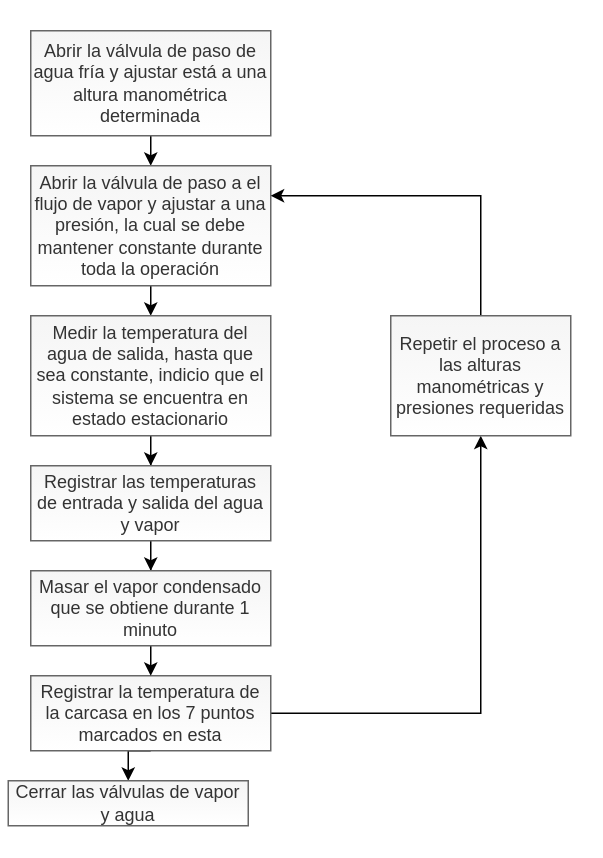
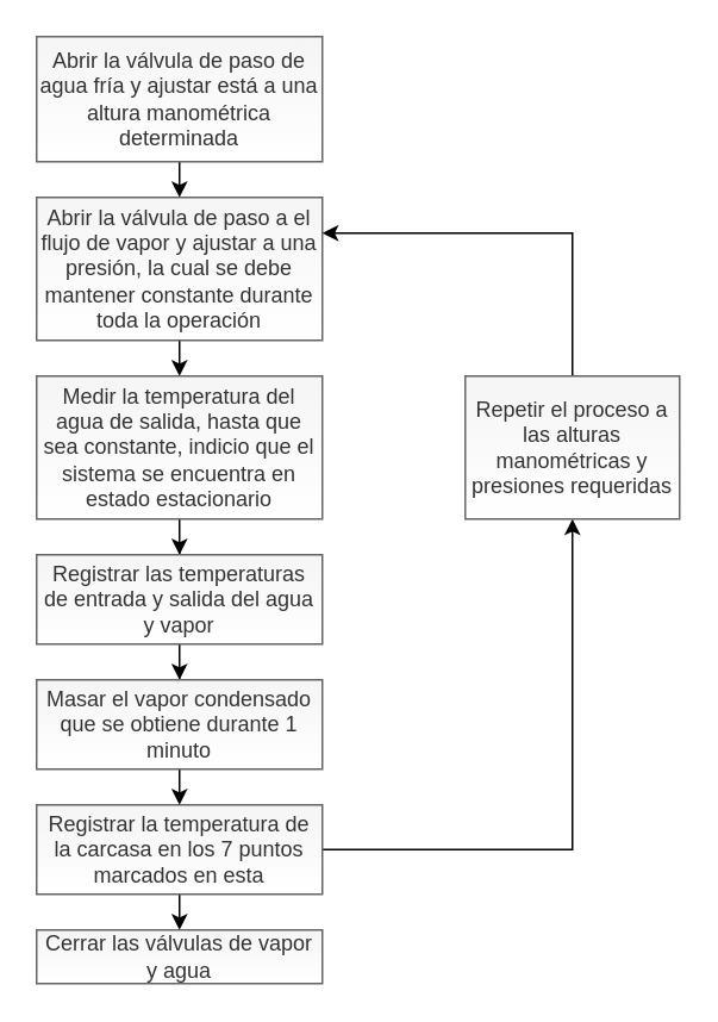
  <mxCell id="0" />
  <mxCell id="1" parent="0" />
  <mxCell id="2" style="edgeStyle=orthogonalEdgeStyle;rounded=0;orthogonalLoop=1;jettySize=auto;html=1;exitX=0.5;exitY=1;exitDx=0;exitDy=0;entryX=0.5;entryY=0;entryDx=0;entryDy=0;" edge="1" parent="1" source="3" target="5"><mxGeometry relative="1" as="geometry" /></mxCell>
  <mxCell id="3" value="&lt;div align=&quot;center&quot;&gt;Abrir la válvula de paso de agua fría y ajustar está a una altura manométrica determinada&lt;/div&gt;" style="rounded=0;whiteSpace=wrap;html=1;fillColor=#f5f5f5;strokeColor=#666666;fontColor=#333333;gradientColor=#ffffff;" vertex="1" parent="1"><mxGeometry x="20" y="20" width="160" height="70" as="geometry" /></mxCell>
  <mxCell id="4" style="edgeStyle=orthogonalEdgeStyle;rounded=0;orthogonalLoop=1;jettySize=auto;html=1;exitX=0.5;exitY=1;exitDx=0;exitDy=0;entryX=0.5;entryY=0;entryDx=0;entryDy=0;" edge="1" parent="1" source="5" target="7"><mxGeometry relative="1" as="geometry" /></mxCell>
  <mxCell id="5" value="&lt;div align=&quot;center&quot;&gt;Abrir la válvula de paso a el flujo de vapor y ajustar a una presión, la cual se debe mantener constante durante toda la operación&lt;/div&gt;" style="rounded=0;whiteSpace=wrap;html=1;fillColor=#f5f5f5;strokeColor=#666666;fontColor=#333333;gradientColor=#ffffff;" vertex="1" parent="1"><mxGeometry x="20" y="110" width="160" height="80" as="geometry" /></mxCell>
  <mxCell id="6" style="edgeStyle=orthogonalEdgeStyle;rounded=0;orthogonalLoop=1;jettySize=auto;html=1;exitX=0.5;exitY=1;exitDx=0;exitDy=0;" edge="1" parent="1" source="7" target="9"><mxGeometry relative="1" as="geometry" /></mxCell>
  <mxCell id="7" value="&lt;div align=&quot;center&quot;&gt;Medir la temperatura del agua de salida, hasta que sea constante, indicio que el sistema se encuentra en estado estacionario&lt;/div&gt;" style="rounded=0;whiteSpace=wrap;html=1;fillColor=#f5f5f5;strokeColor=#666666;fontColor=#333333;gradientColor=#ffffff;" vertex="1" parent="1"><mxGeometry x="20" y="210" width="160" height="80" as="geometry" /></mxCell>
  <mxCell id="8" value="" style="edgeStyle=orthogonalEdgeStyle;rounded=0;orthogonalLoop=1;jettySize=auto;html=1;entryX=0.5;entryY=0;entryDx=0;entryDy=0;" edge="1" parent="1" source="9" target="14"><mxGeometry relative="1" as="geometry" /></mxCell>
  <mxCell id="9" value="Registrar las temperaturas de entrada y salida del agua y vapor " style="rounded=0;whiteSpace=wrap;html=1;fillColor=#f5f5f5;strokeColor=#666666;fontColor=#333333;gradientColor=#ffffff;" vertex="1" parent="1"><mxGeometry x="20" y="310" width="160" height="50" as="geometry" /></mxCell>
  <mxCell id="10" style="edgeStyle=orthogonalEdgeStyle;rounded=0;orthogonalLoop=1;jettySize=auto;html=1;exitX=0.5;exitY=1;exitDx=0;exitDy=0;entryX=0.5;entryY=0;entryDx=0;entryDy=0;" edge="1" parent="1" source="12" target="15"><mxGeometry relative="1" as="geometry" /></mxCell>
  <mxCell id="11" style="edgeStyle=orthogonalEdgeStyle;rounded=0;orthogonalLoop=1;jettySize=auto;html=1;" edge="1" parent="1" source="12" target="17"><mxGeometry relative="1" as="geometry" /></mxCell>
  <mxCell id="12" value="Registrar la temperatura de la carcasa en los 7 puntos marcados en esta" style="rounded=0;whiteSpace=wrap;html=1;fillColor=#f5f5f5;strokeColor=#666666;fontColor=#333333;gradientColor=#ffffff;" vertex="1" parent="1"><mxGeometry x="20" y="450" width="160" height="50" as="geometry" /></mxCell>
  <mxCell id="13" style="edgeStyle=orthogonalEdgeStyle;rounded=0;orthogonalLoop=1;jettySize=auto;html=1;exitX=0.5;exitY=1;exitDx=0;exitDy=0;entryX=0.5;entryY=0;entryDx=0;entryDy=0;" edge="1" parent="1" source="14" target="12"><mxGeometry relative="1" as="geometry" /></mxCell>
  <mxCell id="14" value="Masar el vapor condensado que se obtiene durante 1 minuto" style="rounded=0;whiteSpace=wrap;html=1;fillColor=#f5f5f5;strokeColor=#666666;fontColor=#333333;gradientColor=#ffffff;" vertex="1" parent="1"><mxGeometry x="20" y="380" width="160" height="50" as="geometry" /></mxCell>
- <mxCell id="15" value="Cerrar las válvulas de vapor y agua" style="rounded=0;whiteSpace=wrap;html=1;fillColor=#f5f5f5;strokeColor=#666666;fontColor=#333333;gradientColor=#ffffff;" vertex="1" parent="1"><mxGeometry x="5" y="520" width="160" height="30" as="geometry" /></mxCell>
+ <mxCell id="15" value="Cerrar las válvulas de vapor y agua" style="rounded=0;whiteSpace=wrap;html=1;fillColor=#f5f5f5;strokeColor=#666666;fontColor=#333333;gradientColor=#ffffff;" vertex="1" parent="1"><mxGeometry x="20" y="520" width="160" height="30" as="geometry" /></mxCell>
  <mxCell id="16" style="edgeStyle=orthogonalEdgeStyle;rounded=0;orthogonalLoop=1;jettySize=auto;html=1;entryX=1;entryY=0.25;entryDx=0;entryDy=0;exitX=0.5;exitY=0;exitDx=0;exitDy=0;" edge="1" parent="1" source="17" target="5"><mxGeometry relative="1" as="geometry"><mxPoint x="320" y="120" as="targetPoint" /><mxPoint x="320" y="240" as="sourcePoint" /><Array as="points"><mxPoint x="320" y="130" /></Array></mxGeometry></mxCell>
  <mxCell id="17" value="&lt;div&gt;Repetir el proceso a las alturas manométricas y presiones requeridas&lt;br&gt;&lt;/div&gt;" style="rounded=0;whiteSpace=wrap;html=1;fillColor=#f5f5f5;strokeColor=#666666;fontColor=#333333;gradientColor=#ffffff;" vertex="1" parent="1"><mxGeometry x="260" y="210" width="120" height="80" as="geometry" /></mxCell>
